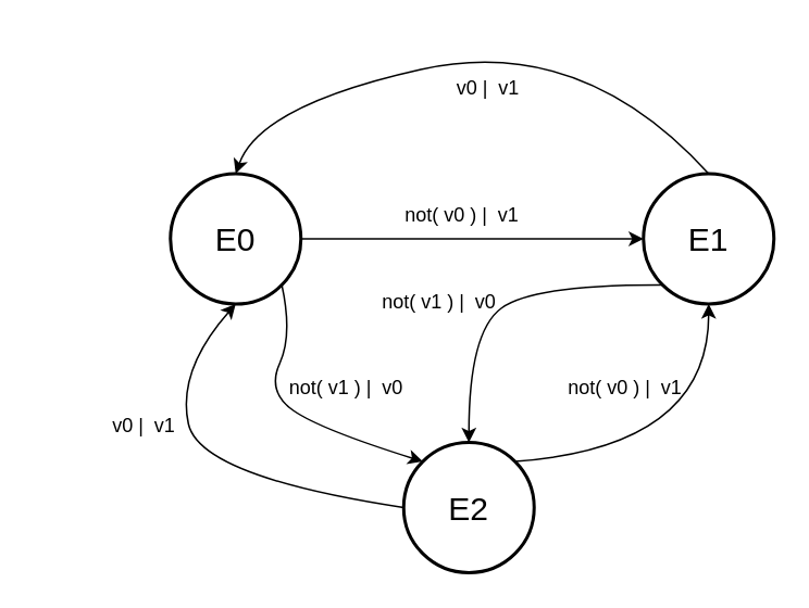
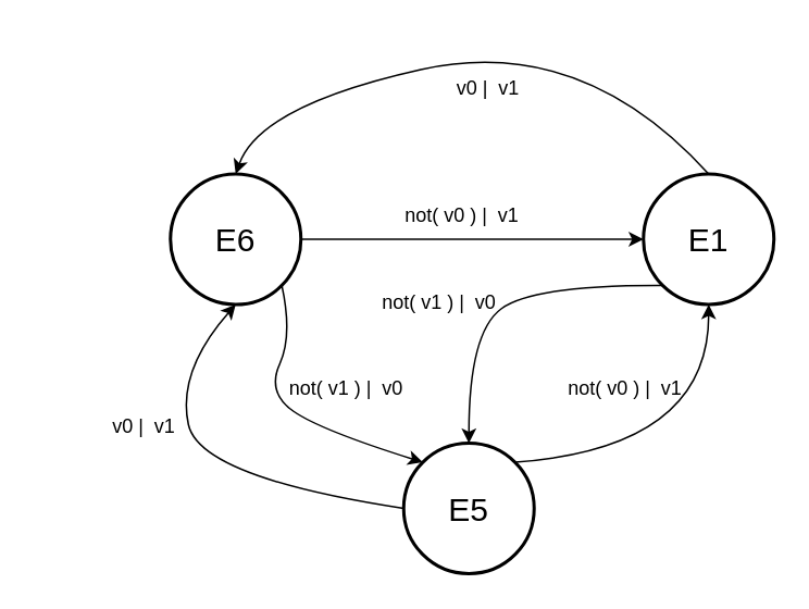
  <mxCell id="0" />
  <mxCell id="1" parent="0" />
  <mxCell id="2" style="edgeStyle=orthogonalEdgeStyle;rounded=0;orthogonalLoop=1;jettySize=auto;html=1;exitX=1;exitY=0.5;exitDx=0;exitDy=0;entryX=0;entryY=0.5;entryDx=0;entryDy=0;" edge="1" parent="1" source="3" target="4"><mxGeometry relative="1" as="geometry" /></mxCell>
- <mxCell id="3" value="&lt;font style=&quot;font-size: 20px&quot;&gt;E0&lt;/font&gt;" style="ellipse;whiteSpace=wrap;html=1;aspect=fixed;strokeWidth=2;" vertex="1" parent="1"><mxGeometry x="104" y="106" width="80" height="80" as="geometry" /></mxCell>
+ <mxCell id="3" value="&lt;font style=&quot;font-size: 20px&quot;&gt;E6&lt;/font&gt;" style="ellipse;whiteSpace=wrap;html=1;aspect=fixed;strokeWidth=2;" vertex="1" parent="1"><mxGeometry x="104" y="106" width="80" height="80" as="geometry" /></mxCell>
  <mxCell id="4" value="&lt;font&gt;&lt;font style=&quot;font-size: 20px&quot;&gt;E1&lt;/font&gt;&lt;br&gt;&lt;/font&gt;" style="ellipse;whiteSpace=wrap;html=1;aspect=fixed;strokeWidth=2;" vertex="1" parent="1"><mxGeometry x="394" y="106" width="80" height="80" as="geometry" /></mxCell>
- <mxCell id="5" value="&lt;font style=&quot;font-size: 20px&quot;&gt;E2&lt;/font&gt;" style="ellipse;whiteSpace=wrap;html=1;aspect=fixed;strokeWidth=2;" vertex="1" parent="1"><mxGeometry x="247" y="271" width="80" height="80" as="geometry" /></mxCell>
+ <mxCell id="5" value="&lt;font style=&quot;font-size: 20px&quot;&gt;E5&lt;/font&gt;" style="ellipse;whiteSpace=wrap;html=1;aspect=fixed;strokeWidth=2;" vertex="1" parent="1"><mxGeometry x="247" y="271" width="80" height="80" as="geometry" /></mxCell>
  <mxCell id="6" value="" style="curved=1;endArrow=classic;html=1;exitX=0;exitY=1;exitDx=0;exitDy=0;entryX=0.5;entryY=0;entryDx=0;entryDy=0;" edge="1" parent="1" source="4" target="5"><mxGeometry width="50" height="50" relative="1" as="geometry"><mxPoint x="309" y="323" as="sourcePoint" /><mxPoint x="359" y="273" as="targetPoint" /><Array as="points"><mxPoint x="327" y="174" /><mxPoint x="287" y="203" /></Array></mxGeometry></mxCell>
  <mxCell id="7" value="" style="curved=1;endArrow=classic;html=1;exitX=0;exitY=0.5;exitDx=0;exitDy=0;entryX=0.5;entryY=1;entryDx=0;entryDy=0;" edge="1" parent="1" source="5" target="3"><mxGeometry width="50" height="50" relative="1" as="geometry"><mxPoint x="309" y="323" as="sourcePoint" /><mxPoint x="359" y="273" as="targetPoint" /><Array as="points"><mxPoint x="122" y="292" /><mxPoint x="108" y="227" /></Array></mxGeometry></mxCell>
  <mxCell id="8" value="&lt;font style=&quot;font-size: 12px&quot;&gt;not( v0 ) |&amp;nbsp; v1&lt;/font&gt;" style="text;html=1;strokeColor=none;fillColor=none;align=center;verticalAlign=middle;whiteSpace=wrap;rounded=0;" vertex="1" parent="1"><mxGeometry x="215" y="122" width="136" height="20" as="geometry" /></mxCell>
  <mxCell id="9" value="&lt;font style=&quot;font-size: 12px&quot;&gt;not( v1 ) |&amp;nbsp; v0&lt;/font&gt;" style="text;html=1;strokeColor=none;fillColor=none;align=center;verticalAlign=middle;whiteSpace=wrap;rounded=0;" vertex="1" parent="1"><mxGeometry x="201" y="175" width="136" height="20" as="geometry" /></mxCell>
  <mxCell id="10" value="&lt;font style=&quot;font-size: 12px&quot;&gt;v0 |&amp;nbsp; v1&lt;/font&gt;" style="text;html=1;strokeColor=none;fillColor=none;align=center;verticalAlign=middle;whiteSpace=wrap;rounded=0;" vertex="1" parent="1"><mxGeometry x="20" y="251" width="136" height="20" as="geometry" /></mxCell>
  <mxCell id="11" style="edgeStyle=orthogonalEdgeStyle;rounded=0;orthogonalLoop=1;jettySize=auto;html=1;exitX=0.5;exitY=1;exitDx=0;exitDy=0;" edge="1" parent="1" source="10" target="10"><mxGeometry relative="1" as="geometry" /></mxCell>
  <mxCell id="12" value="" style="curved=1;endArrow=classic;html=1;entryX=0.5;entryY=0;entryDx=0;entryDy=0;exitX=0.5;exitY=0;exitDx=0;exitDy=0;" edge="1" parent="1" source="4" target="3"><mxGeometry width="50" height="50" relative="1" as="geometry"><mxPoint x="429" y="98" as="sourcePoint" /><mxPoint x="359" y="273" as="targetPoint" /><Array as="points"><mxPoint x="356" y="20" /><mxPoint x="159" y="64" /></Array></mxGeometry></mxCell>
  <mxCell id="13" value="&lt;font style=&quot;font-size: 12px&quot;&gt;v0 |&amp;nbsp; v1&lt;/font&gt;" style="text;html=1;strokeColor=none;fillColor=none;align=center;verticalAlign=middle;whiteSpace=wrap;rounded=0;" vertex="1" parent="1"><mxGeometry x="231" y="44" width="136" height="20" as="geometry" /></mxCell>
  <mxCell id="14" value="" style="curved=1;endArrow=classic;html=1;exitX=1;exitY=0;exitDx=0;exitDy=0;entryX=0.5;entryY=1;entryDx=0;entryDy=0;" edge="1" parent="1" source="5" target="4"><mxGeometry width="50" height="50" relative="1" as="geometry"><mxPoint x="309" y="204" as="sourcePoint" /><mxPoint x="359" y="154" as="targetPoint" /><Array as="points"><mxPoint x="434" y="274" /></Array></mxGeometry></mxCell>
  <mxCell id="15" value="&lt;font style=&quot;font-size: 12px&quot;&gt;not( v0 ) |&amp;nbsp; v1&lt;/font&gt;" style="text;html=1;strokeColor=none;fillColor=none;align=center;verticalAlign=middle;whiteSpace=wrap;rounded=0;" vertex="1" parent="1"><mxGeometry x="315" y="228" width="136" height="20" as="geometry" /></mxCell>
  <mxCell id="16" value="" style="curved=1;endArrow=classic;html=1;exitX=1;exitY=1;exitDx=0;exitDy=0;entryX=0;entryY=0;entryDx=0;entryDy=0;" edge="1" parent="1" source="3" target="5"><mxGeometry width="50" height="50" relative="1" as="geometry"><mxPoint x="309" y="204" as="sourcePoint" /><mxPoint x="359" y="154" as="targetPoint" /><Array as="points"><mxPoint x="179" y="205" /><mxPoint x="163" y="240" /><mxPoint x="196" y="263" /></Array></mxGeometry></mxCell>
  <mxCell id="17" value="&lt;font style=&quot;font-size: 12px&quot;&gt;not( v1 ) |&amp;nbsp; v0&lt;/font&gt;" style="text;html=1;strokeColor=none;fillColor=none;align=center;verticalAlign=middle;whiteSpace=wrap;rounded=0;" vertex="1" parent="1"><mxGeometry x="144" y="228" width="136" height="20" as="geometry" /></mxCell>
